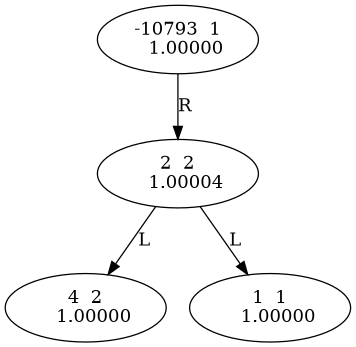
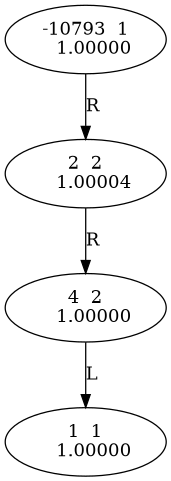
  digraph {
    n1 [label="-10793  1\n   1.00000"]
    n2 [label="2  2\n   1.00004"]
    n3 [label="4  2\n   1.00000"]
    n4 [label="1  1\n   1.00000"]
    n1 -> n2 [label=R]
-   n2 -> n3 [label=L]
-   n2 -> n4 [label=L]
+   n2 -> n3 [label=R]
+   n3 -> n4 [label=L]
  }
